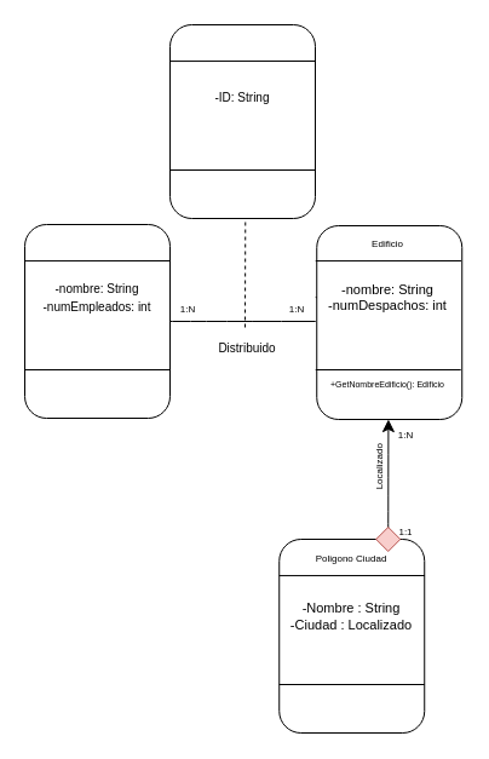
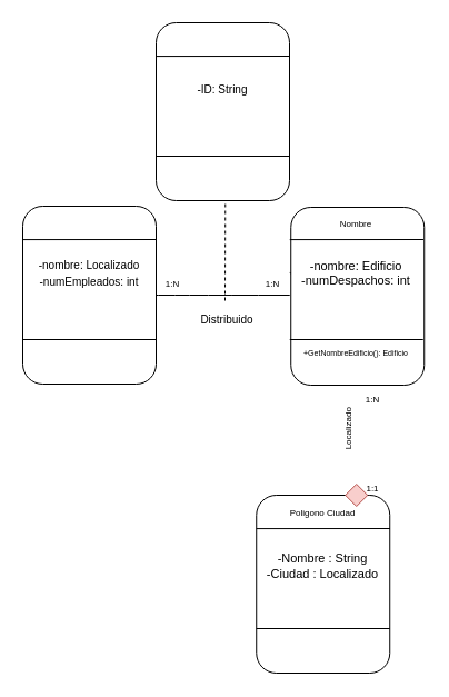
  <mxCell id="0" />
  <mxCell id="1" parent="0" />
  <mxCell id="2" value="" style="group" parent="1" vertex="1" connectable="0"><mxGeometry x="230.24" y="445" width="130" height="160" as="geometry" /></mxCell>
  <mxCell id="3" value="" style="rounded=1;whiteSpace=wrap;html=1;" parent="2" vertex="1"><mxGeometry width="120" height="160" as="geometry" /></mxCell>
  <mxCell id="4" value="" style="endArrow=none;html=1;rounded=0;" parent="2" target="3" edge="1"><mxGeometry width="50" height="50" relative="1" as="geometry"><mxPoint y="60" as="sourcePoint" /><mxPoint x="50" y="10" as="targetPoint" /></mxGeometry></mxCell>
  <mxCell id="5" value="" style="endArrow=none;html=1;rounded=0;entryX=1.002;entryY=0.312;entryDx=0;entryDy=0;entryPerimeter=0;" parent="2" edge="1"><mxGeometry width="50" height="50" relative="1" as="geometry"><mxPoint y="30.08" as="sourcePoint" /><mxPoint x="120.24" y="30.0" as="targetPoint" /></mxGeometry></mxCell>
  <mxCell id="6" value="" style="endArrow=none;html=1;rounded=0;entryX=1.002;entryY=0.312;entryDx=0;entryDy=0;entryPerimeter=0;" parent="2" edge="1"><mxGeometry width="50" height="50" relative="1" as="geometry"><mxPoint y="120" as="sourcePoint" /><mxPoint x="120" y="120" as="targetPoint" /></mxGeometry></mxCell>
  <mxCell id="7" value="&lt;span style=&quot;font-size: 8px;&quot;&gt;Poligono Ciudad&lt;/span&gt;" style="text;html=1;align=center;verticalAlign=middle;whiteSpace=wrap;rounded=0;" parent="2" vertex="1"><mxGeometry width="120" height="30" as="geometry" /></mxCell>
  <mxCell id="8" value="&lt;div style=&quot;font-size: 11px;&quot;&gt;-Nombre : String&lt;/div&gt;&lt;div style=&quot;font-size: 11px;&quot;&gt;-Ciudad : Localizado&lt;/div&gt;" style="text;html=1;align=center;verticalAlign=middle;whiteSpace=wrap;rounded=0;" parent="2" vertex="1"><mxGeometry y="44" width="120" height="40" as="geometry" /></mxCell>
  <mxCell id="9" value="" style="group" parent="1" vertex="1" connectable="0"><mxGeometry x="20" y="185" width="120.24" height="160" as="geometry" /></mxCell>
  <mxCell id="10" value="" style="rounded=1;whiteSpace=wrap;html=1;" parent="9" vertex="1"><mxGeometry width="120" height="160" as="geometry" /></mxCell>
  <mxCell id="11" value="" style="endArrow=none;html=1;rounded=0;" parent="9" target="10" edge="1"><mxGeometry width="50" height="50" relative="1" as="geometry"><mxPoint y="60" as="sourcePoint" /><mxPoint x="50" y="10" as="targetPoint" /></mxGeometry></mxCell>
  <mxCell id="12" value="" style="endArrow=none;html=1;rounded=0;entryX=1.002;entryY=0.312;entryDx=0;entryDy=0;entryPerimeter=0;" parent="9" edge="1"><mxGeometry width="50" height="50" relative="1" as="geometry"><mxPoint y="30.08" as="sourcePoint" /><mxPoint x="120.24" y="30.0" as="targetPoint" /></mxGeometry></mxCell>
  <mxCell id="13" value="" style="endArrow=none;html=1;rounded=0;entryX=1.002;entryY=0.312;entryDx=0;entryDy=0;entryPerimeter=0;" parent="9" edge="1"><mxGeometry width="50" height="50" relative="1" as="geometry"><mxPoint y="120" as="sourcePoint" /><mxPoint x="120" y="120" as="targetPoint" /></mxGeometry></mxCell>
- <mxCell id="14" value="&lt;font size=&quot;1&quot;&gt;-nombre: String&lt;/font&gt;&lt;div&gt;&lt;font size=&quot;1&quot;&gt;-numEmpleados: int&lt;/font&gt;&lt;/div&gt;" style="text;html=1;align=center;verticalAlign=middle;whiteSpace=wrap;rounded=0;" parent="9" vertex="1"><mxGeometry y="40" width="120" height="40" as="geometry" /></mxCell>
+ <mxCell id="14" value="&lt;font size=&quot;1&quot;&gt;-nombre: Localizado&lt;/font&gt;&lt;div&gt;&lt;font size=&quot;1&quot;&gt;-numEmpleados: int&lt;/font&gt;&lt;/div&gt;" style="text;html=1;align=center;verticalAlign=middle;whiteSpace=wrap;rounded=0;" parent="9" vertex="1"><mxGeometry y="40" width="120" height="40" as="geometry" /></mxCell>
  <mxCell id="15" value="&lt;font style=&quot;font-size: 8px;&quot;&gt;Localizado&lt;/font&gt;" style="text;html=1;align=center;verticalAlign=middle;whiteSpace=wrap;rounded=0;fontSize=16;rotation=-90;" parent="1" vertex="1"><mxGeometry x="280.24" y="375" width="60" height="20" as="geometry" /></mxCell>
  <mxCell id="16" value="&lt;font style=&quot;font-size: 8px;&quot;&gt;1:1&lt;/font&gt;" style="text;html=1;align=center;verticalAlign=middle;whiteSpace=wrap;rounded=0;fontSize=16;" parent="1" vertex="1"><mxGeometry x="320.48" y="435" width="30" as="geometry" /></mxCell>
  <mxCell id="17" value="&lt;font style=&quot;font-size: 8px;&quot;&gt;1:N&lt;/font&gt;" style="text;html=1;align=center;verticalAlign=middle;whiteSpace=wrap;rounded=0;fontSize=16;" parent="1" vertex="1"><mxGeometry x="320.48" y="355" width="30" as="geometry" /></mxCell>
  <mxCell id="18" style="edgeStyle=none;curved=1;rounded=0;orthogonalLoop=1;jettySize=auto;html=1;entryX=0;entryY=0;entryDx=0;entryDy=0;fontSize=12;startSize=8;endSize=8;" parent="1" source="17" target="17" edge="1"><mxGeometry relative="1" as="geometry" /></mxCell>
- <mxCell id="19" value="" style="endArrow=classic;html=1;rounded=0;fontSize=12;startSize=8;endSize=8;curved=1;exitX=0.75;exitY=0;exitDx=0;exitDy=0;endFill=1;" parent="1" source="7" target="31" edge="1"><mxGeometry width="50" height="50" relative="1" as="geometry"><mxPoint x="110.24" y="465" as="sourcePoint" /><mxPoint x="110.24" y="345" as="targetPoint" /></mxGeometry></mxCell>
  <mxCell id="20" value="" style="rhombus;whiteSpace=wrap;html=1;fillColor=#f8cecc;strokeColor=#b85450;" parent="1" vertex="1"><mxGeometry x="310.24" y="435" width="20" height="20" as="geometry" /></mxCell>
  <mxCell id="21" value="&lt;span style=&quot;font-size: 10px;&quot;&gt;Distribuido&lt;/span&gt;" style="text;html=1;align=center;verticalAlign=middle;whiteSpace=wrap;rounded=0;fontSize=16;" parent="1" vertex="1"><mxGeometry x="174" y="270" width="60" height="30" as="geometry" /></mxCell>
  <mxCell id="22" value="&lt;font style=&quot;font-size: 8px;&quot;&gt;1:N&lt;/font&gt;" style="text;html=1;align=center;verticalAlign=middle;whiteSpace=wrap;rounded=0;fontSize=16;" parent="1" vertex="1"><mxGeometry x="140.24" y="251" width="30" as="geometry" /></mxCell>
  <mxCell id="23" value="&lt;font style=&quot;font-size: 8px;&quot;&gt;1:N&lt;/font&gt;" style="text;html=1;align=center;verticalAlign=middle;whiteSpace=wrap;rounded=0;fontSize=16;" parent="1" vertex="1"><mxGeometry x="230.24" y="251" width="30" as="geometry" /></mxCell>
  <mxCell id="24" value="" style="endArrow=none;html=1;rounded=0;fontSize=12;startSize=8;endSize=8;curved=1;exitX=1;exitY=1;exitDx=0;exitDy=0;entryX=0;entryY=0.5;entryDx=0;entryDy=0;" parent="1" source="14" edge="1"><mxGeometry width="50" height="50" relative="1" as="geometry"><mxPoint x="140.24" y="265" as="sourcePoint" /><mxPoint x="260.24" y="265" as="targetPoint" /></mxGeometry></mxCell>
  <mxCell id="25" value="" style="rounded=1;whiteSpace=wrap;html=1;" parent="1" vertex="1"><mxGeometry x="261.24" y="186" width="120" height="160" as="geometry" /></mxCell>
  <mxCell id="26" value="" style="endArrow=none;html=1;rounded=0;" parent="1" target="25" edge="1"><mxGeometry width="50" height="50" relative="1" as="geometry"><mxPoint x="260.24" y="245" as="sourcePoint" /><mxPoint x="310.24" y="195" as="targetPoint" /></mxGeometry></mxCell>
  <mxCell id="27" value="" style="endArrow=none;html=1;rounded=0;entryX=1.002;entryY=0.312;entryDx=0;entryDy=0;entryPerimeter=0;" parent="1" edge="1"><mxGeometry width="50" height="50" relative="1" as="geometry"><mxPoint x="260.24" y="215.08" as="sourcePoint" /><mxPoint x="380.48" y="215" as="targetPoint" /></mxGeometry></mxCell>
  <mxCell id="28" value="" style="endArrow=none;html=1;rounded=0;entryX=1.002;entryY=0.312;entryDx=0;entryDy=0;entryPerimeter=0;" parent="1" edge="1"><mxGeometry width="50" height="50" relative="1" as="geometry"><mxPoint x="260.24" y="305" as="sourcePoint" /><mxPoint x="380.24" y="305" as="targetPoint" /></mxGeometry></mxCell>
- <mxCell id="29" value="&lt;span style=&quot;font-size: 8px;&quot;&gt;Edificio&lt;/span&gt;" style="text;html=1;align=center;verticalAlign=middle;whiteSpace=wrap;rounded=0;" parent="1" vertex="1"><mxGeometry x="260.24" y="185" width="120" height="30" as="geometry" /></mxCell>
- <mxCell id="30" value="&lt;font style=&quot;font-size: 11px;&quot;&gt;-nombre: String&lt;/font&gt;&lt;div style=&quot;font-size: 11px;&quot;&gt;&lt;font style=&quot;font-size: 11px;&quot;&gt;-numDespachos: int&lt;/font&gt;&lt;/div&gt;" style="text;html=1;align=center;verticalAlign=middle;whiteSpace=wrap;rounded=0;" parent="1" vertex="1"><mxGeometry x="260.48" y="215" width="120" height="60" as="geometry" /></mxCell>
+ <mxCell id="29" value="&lt;span style=&quot;font-size: 8px;&quot;&gt;Nombre&lt;/span&gt;" style="text;html=1;align=center;verticalAlign=middle;whiteSpace=wrap;rounded=0;" parent="1" vertex="1"><mxGeometry x="260.24" y="185" width="120" height="30" as="geometry" /></mxCell>
+ <mxCell id="30" value="&lt;font style=&quot;font-size: 11px;&quot;&gt;-nombre: Edificio&lt;/font&gt;&lt;div style=&quot;font-size: 11px;&quot;&gt;&lt;font style=&quot;font-size: 11px;&quot;&gt;-numDespachos: int&lt;/font&gt;&lt;/div&gt;" style="text;html=1;align=center;verticalAlign=middle;whiteSpace=wrap;rounded=0;" parent="1" vertex="1"><mxGeometry x="260.48" y="215" width="120" height="60" as="geometry" /></mxCell>
  <mxCell id="31" value="&lt;span style=&quot;font-size: 7px;&quot;&gt;+GetNombreEdificio(): Edificio&lt;/span&gt;" style="text;html=1;align=center;verticalAlign=middle;whiteSpace=wrap;rounded=0;" parent="1" vertex="1"><mxGeometry x="260.48" y="286" width="120" height="60" as="geometry" /></mxCell>
  <mxCell id="32" value="" style="group" parent="1" vertex="1" connectable="0"><mxGeometry x="140" width="120.24" height="160" as="geometry" y="20" /></mxCell>
  <mxCell id="33" value="" style="rounded=1;whiteSpace=wrap;html=1;" parent="32" vertex="1"><mxGeometry width="120" height="160" as="geometry" /></mxCell>
  <mxCell id="34" value="" style="endArrow=none;html=1;rounded=0;" parent="32" target="33" edge="1"><mxGeometry width="50" height="50" relative="1" as="geometry"><mxPoint y="60" as="sourcePoint" /><mxPoint x="50" y="10" as="targetPoint" /></mxGeometry></mxCell>
  <mxCell id="35" value="" style="endArrow=none;html=1;rounded=0;entryX=1.002;entryY=0.312;entryDx=0;entryDy=0;entryPerimeter=0;" parent="32" edge="1"><mxGeometry width="50" height="50" relative="1" as="geometry"><mxPoint y="30.08" as="sourcePoint" /><mxPoint x="120.24" y="30.0" as="targetPoint" /></mxGeometry></mxCell>
  <mxCell id="36" value="" style="endArrow=none;html=1;rounded=0;entryX=1.002;entryY=0.312;entryDx=0;entryDy=0;entryPerimeter=0;" parent="32" edge="1"><mxGeometry width="50" height="50" relative="1" as="geometry"><mxPoint y="120" as="sourcePoint" /><mxPoint x="120" y="120" as="targetPoint" /></mxGeometry></mxCell>
  <mxCell id="37" value="&lt;font size=&quot;1&quot;&gt;-ID: String&lt;/font&gt;" style="text;html=1;align=center;verticalAlign=middle;whiteSpace=wrap;rounded=0;" parent="32" vertex="1"><mxGeometry y="40" width="120" height="40" as="geometry" /></mxCell>
  <mxCell id="38" value="" style="endArrow=none;dashed=1;html=1;rounded=0;entryX=0.519;entryY=1.004;entryDx=0;entryDy=0;entryPerimeter=0;" parent="1" target="33" edge="1"><mxGeometry width="50" height="50" relative="1" as="geometry"><mxPoint x="202" y="270" as="sourcePoint" /><mxPoint x="180" y="230" as="targetPoint" /></mxGeometry></mxCell>
